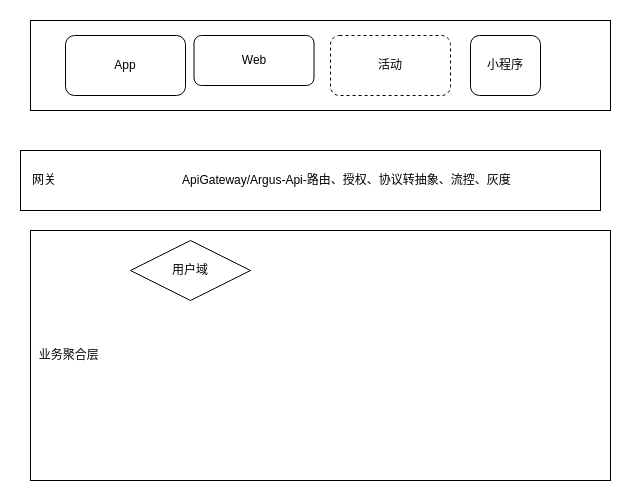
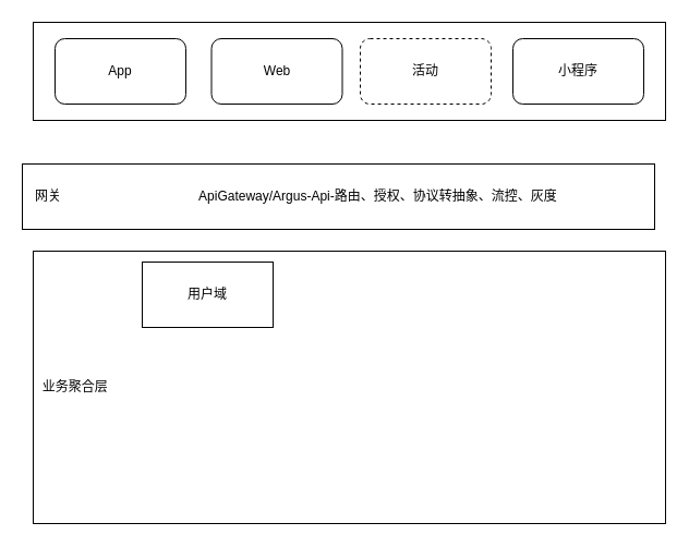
  <mxCell id="0" />
  <mxCell id="1" parent="0" />
  <mxCell id="2" value="" style="rounded=0;whiteSpace=wrap;html=1;" vertex="1" parent="1"><mxGeometry x="30" y="20" width="580" height="90" as="geometry" /></mxCell>
- <mxCell id="3" value="App" style="rounded=1;whiteSpace=wrap;html=1;" vertex="1" parent="1"><mxGeometry x="65" y="35" width="120" height="60" as="geometry" /></mxCell>
- <mxCell id="4" value="Web" style="rounded=1;whiteSpace=wrap;html=1;" vertex="1" parent="1"><mxGeometry x="193.5" y="35" width="120" height="50" as="geometry" /></mxCell>
+ <mxCell id="3" value="App" style="rounded=1;whiteSpace=wrap;html=1;" vertex="1" parent="1"><mxGeometry x="50" y="35" width="120" height="60" as="geometry" /></mxCell>
+ <mxCell id="4" value="Web" style="rounded=1;whiteSpace=wrap;html=1;" vertex="1" parent="1"><mxGeometry x="193.5" y="35" width="120" height="60" as="geometry" /></mxCell>
  <mxCell id="5" value="活动" style="rounded=1;whiteSpace=wrap;html=1;dashed=1;" vertex="1" parent="1"><mxGeometry x="330" y="35" width="120" height="60" as="geometry" /></mxCell>
- <mxCell id="6" value="小程序" style="rounded=1;whiteSpace=wrap;html=1;" vertex="1" parent="1"><mxGeometry x="470" y="35" width="70" height="60" as="geometry" /></mxCell>
+ <mxCell id="6" value="小程序" style="rounded=1;whiteSpace=wrap;html=1;" vertex="1" parent="1"><mxGeometry x="470" y="35" width="120" height="60" as="geometry" /></mxCell>
  <mxCell id="7" value="&amp;nbsp; &amp;nbsp;网关&lt;span style=&quot;white-space: pre;&quot;&gt;&#09;&lt;/span&gt;&lt;span style=&quot;white-space: pre;&quot;&gt;&#09;&lt;/span&gt;&lt;span style=&quot;white-space: pre;&quot;&gt;&#09;&lt;/span&gt;&lt;span style=&quot;white-space: pre;&quot;&gt;&#09;&lt;/span&gt;&lt;span style=&quot;white-space: pre;&quot;&gt;&#09;&lt;/span&gt;ApiGateway/Argus-Api-路由、授权、协议转抽象、流控、灰度&lt;span style=&quot;white-space: pre;&quot;&gt;&#09;&lt;/span&gt;" style="rounded=0;whiteSpace=wrap;html=1;align=left;" vertex="1" parent="1"><mxGeometry x="20" y="150" width="580" height="60" as="geometry" /></mxCell>
  <mxCell id="8" value="&amp;nbsp; 业务聚合层" style="rounded=0;whiteSpace=wrap;html=1;align=left;" vertex="1" parent="1"><mxGeometry x="30" y="230" width="580" height="250" as="geometry" /></mxCell>
- <mxCell id="9" value="用户域" style="rhombus;whiteSpace=wrap;html=1;align=center;" vertex="1" parent="1"><mxGeometry x="130" y="240" width="120" height="60" as="geometry" /></mxCell>
+ <mxCell id="9" value="用户域" style="rounded=0;whiteSpace=wrap;html=1;align=center;" vertex="1" parent="1"><mxGeometry x="130" y="240" width="120" height="60" as="geometry" /></mxCell>
